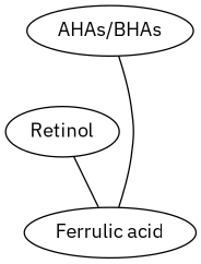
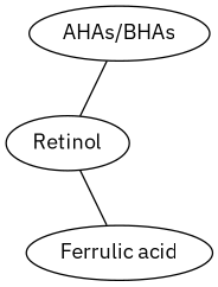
  graph {
    fontname="IBM Plex Sans"
    node [fontname="IBM Plex Sans"]
    edge [fontname="IBM Plex Sans"]
    Retinol
    "Ferrulic acid"
    "AHAs/BHAs"
    Retinol -- "Ferrulic acid"
-   "AHAs/BHAs" -- "Ferrulic acid"
+   "AHAs/BHAs" -- Retinol
  }
